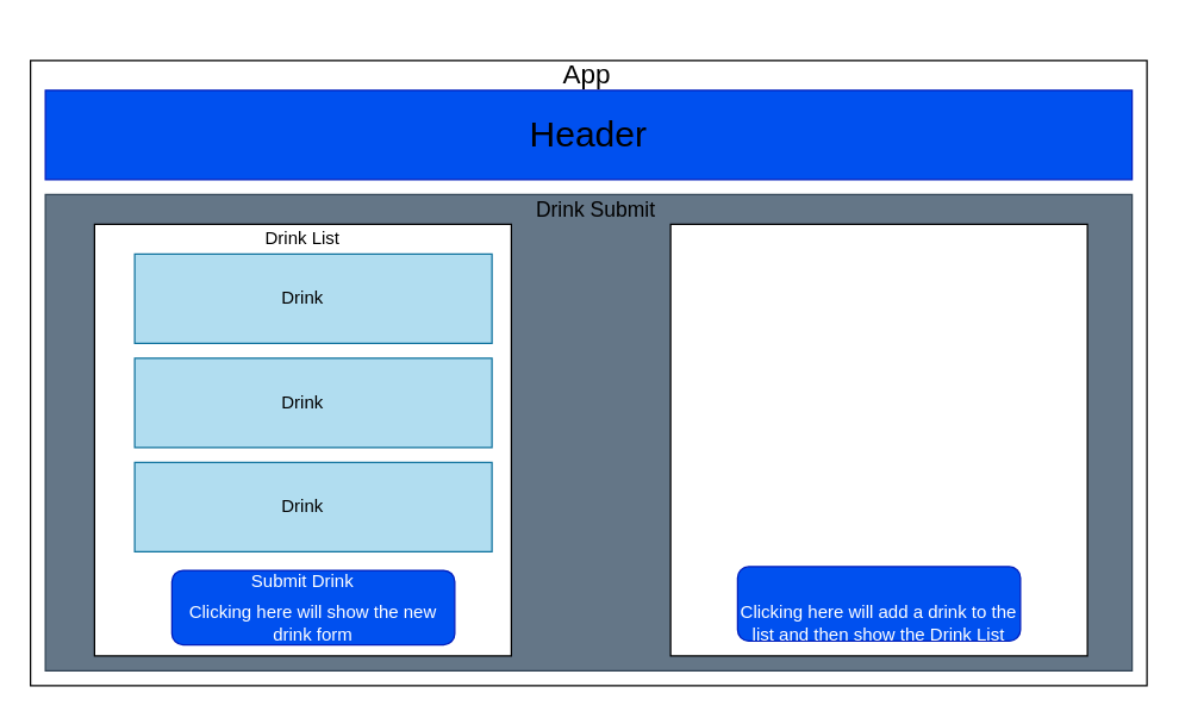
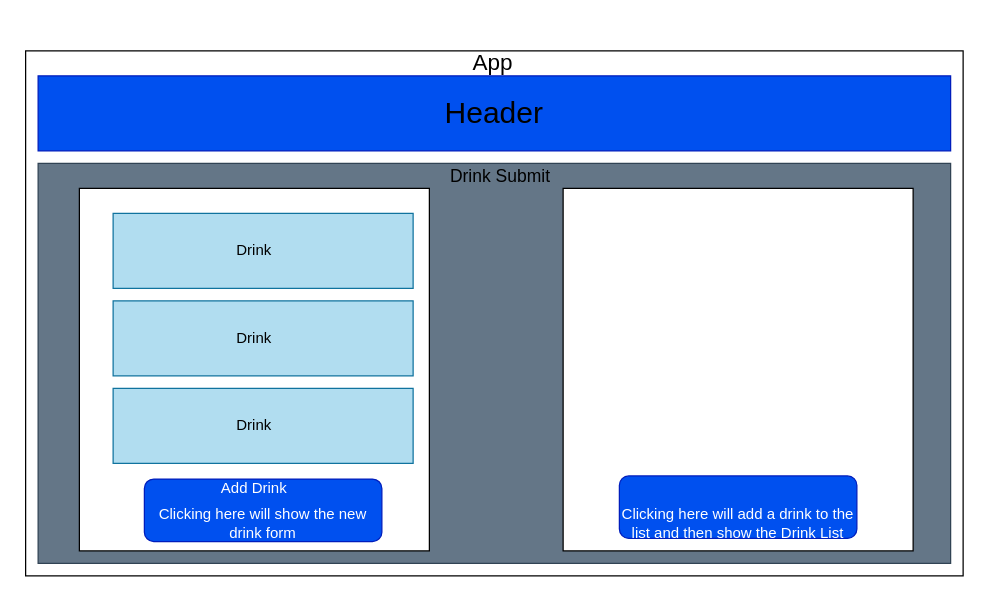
  <mxCell id="0" />
  <mxCell id="1" parent="0" />
  <mxCell id="2" value="" style="rounded=0;whiteSpace=wrap;html=1;" parent="1" vertex="1"><mxGeometry x="20" y="40" width="750" height="420" as="geometry" /></mxCell>
  <mxCell id="3" value="&lt;font style=&quot;font-size: 18px&quot;&gt;App&lt;/font&gt;" style="text;html=1;strokeColor=none;fillColor=none;align=center;verticalAlign=middle;whiteSpace=wrap;rounded=0;" vertex="1" parent="1"><mxGeometry x="346" y="20" width="96" height="60" as="geometry" /></mxCell>
  <mxCell id="4" value="" style="rounded=0;whiteSpace=wrap;html=1;fillColor=#0050ef;strokeColor=#001DBC;fontColor=#ffffff;" vertex="1" parent="1"><mxGeometry x="30" y="60" width="730" height="60" as="geometry" /></mxCell>
  <mxCell id="5" value="&lt;font style=&quot;font-size: 24px&quot;&gt;Header&lt;/font&gt;" style="text;html=1;strokeColor=none;fillColor=none;align=center;verticalAlign=middle;whiteSpace=wrap;rounded=0;" vertex="1" parent="1"><mxGeometry x="330" y="60" width="130" height="60" as="geometry" /></mxCell>
  <mxCell id="6" value="" style="rounded=0;whiteSpace=wrap;html=1;fillColor=#647687;strokeColor=#314354;fontColor=#ffffff;" vertex="1" parent="1"><mxGeometry x="30" y="130" width="730" height="320" as="geometry" /></mxCell>
  <mxCell id="7" value="&lt;font style=&quot;font-size: 14px&quot;&gt;Drink Submit&lt;/font&gt;" style="text;html=1;strokeColor=none;fillColor=none;align=center;verticalAlign=middle;whiteSpace=wrap;rounded=0;" vertex="1" parent="1"><mxGeometry x="343" y="130" width="114" height="20" as="geometry" /></mxCell>
  <mxCell id="8" value="" style="rounded=0;whiteSpace=wrap;html=1;" vertex="1" parent="1"><mxGeometry x="63" y="150" width="280" height="290" as="geometry" /></mxCell>
- <mxCell id="9" value="Drink List" style="text;html=1;strokeColor=none;fillColor=none;align=center;verticalAlign=middle;whiteSpace=wrap;rounded=0;" vertex="1" parent="1"><mxGeometry x="163" y="150" width="80" height="20" as="geometry" /></mxCell>
  <mxCell id="10" value="" style="rounded=0;whiteSpace=wrap;html=1;fillColor=#b1ddf0;strokeColor=#10739e;" vertex="1" parent="1"><mxGeometry x="90" y="170" width="240" height="60" as="geometry" /></mxCell>
  <mxCell id="11" value="" style="rounded=0;whiteSpace=wrap;html=1;fillColor=#b1ddf0;strokeColor=#10739e;" vertex="1" parent="1"><mxGeometry x="90" y="240" width="240" height="60" as="geometry" /></mxCell>
  <mxCell id="12" value="" style="rounded=0;whiteSpace=wrap;html=1;fillColor=#b1ddf0;strokeColor=#10739e;" vertex="1" parent="1"><mxGeometry x="90" y="310" width="240" height="60" as="geometry" /></mxCell>
  <mxCell id="13" value="" style="rounded=1;whiteSpace=wrap;html=1;fillColor=#0050ef;strokeColor=#001DBC;fontColor=#ffffff;" vertex="1" parent="1"><mxGeometry x="115" y="382.5" width="190" height="50" as="geometry" /></mxCell>
  <mxCell id="14" value="Drink" style="text;html=1;strokeColor=none;fillColor=none;align=center;verticalAlign=middle;whiteSpace=wrap;rounded=0;labelBorderColor=none;fontColor=#000000;" vertex="1" parent="1"><mxGeometry x="183" y="190" width="40" height="20" as="geometry" /></mxCell>
  <mxCell id="15" value="Drink" style="text;html=1;strokeColor=none;fillColor=none;align=center;verticalAlign=middle;whiteSpace=wrap;rounded=0;labelBorderColor=none;fontColor=#000000;" vertex="1" parent="1"><mxGeometry x="183" y="260" width="40" height="20" as="geometry" /></mxCell>
  <mxCell id="16" value="Drink" style="text;html=1;strokeColor=none;fillColor=none;align=center;verticalAlign=middle;whiteSpace=wrap;rounded=0;labelBorderColor=none;fontColor=#000000;" vertex="1" parent="1"><mxGeometry x="183" y="330" width="40" height="20" as="geometry" /></mxCell>
- <mxCell id="17" value="Submit Drink" style="text;html=1;strokeColor=none;fillColor=none;align=center;verticalAlign=middle;whiteSpace=wrap;rounded=0;fontColor=#FFFFFF;" vertex="1" parent="1"><mxGeometry x="148" y="380" width="110" height="20" as="geometry" /></mxCell>
+ <mxCell id="17" value="Add Drink" style="text;html=1;strokeColor=none;fillColor=none;align=center;verticalAlign=middle;whiteSpace=wrap;rounded=0;fontColor=#FFFFFF;" vertex="1" parent="1"><mxGeometry x="148" y="380" width="110" height="20" as="geometry" /></mxCell>
  <mxCell id="18" value="&lt;font style=&quot;font-size: 12px&quot;&gt;Clicking here will show the new drink form&lt;/font&gt;" style="text;html=1;strokeColor=none;fillColor=none;align=center;verticalAlign=middle;whiteSpace=wrap;rounded=0;fontColor=#FFFFFF;" vertex="1" parent="1"><mxGeometry x="115" y="410" width="190" height="15" as="geometry" /></mxCell>
  <mxCell id="19" style="edgeStyle=orthogonalEdgeStyle;rounded=0;orthogonalLoop=1;jettySize=auto;html=1;exitX=0.5;exitY=1;exitDx=0;exitDy=0;fontColor=#FFFFFF;" edge="1" parent="1" source="18" target="18"><mxGeometry relative="1" as="geometry" /></mxCell>
  <mxCell id="20" value="" style="rounded=0;whiteSpace=wrap;html=1;" vertex="1" parent="1"><mxGeometry x="450" y="150" width="280" height="290" as="geometry" /></mxCell>
  <mxCell id="21" value="&lt;font style=&quot;font-size: 18px&quot;&gt;New Drink Form&lt;/font&gt;" style="text;html=1;strokeColor=none;fillColor=none;align=center;verticalAlign=middle;whiteSpace=wrap;rounded=0;fontColor=#FFFFFF;" vertex="1" parent="1"><mxGeometry x="470" y="150" width="220" height="30" as="geometry" /></mxCell>
  <mxCell id="22" value="" style="rounded=1;whiteSpace=wrap;html=1;fillColor=#0050ef;strokeColor=#001DBC;fontColor=#ffffff;" vertex="1" parent="1"><mxGeometry x="495" y="380" width="190" height="50" as="geometry" /></mxCell>
  <mxCell id="23" value="&lt;font style=&quot;font-size: 12px&quot;&gt;Clicking here will add a drink to the list and then show the Drink List&lt;/font&gt;" style="text;html=1;strokeColor=none;fillColor=none;align=center;verticalAlign=middle;whiteSpace=wrap;rounded=0;fontColor=#FFFFFF;" vertex="1" parent="1"><mxGeometry x="495" y="410" width="190" height="15" as="geometry" /></mxCell>
